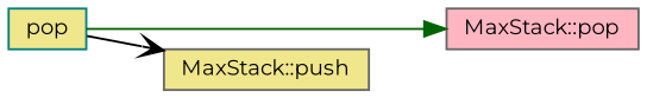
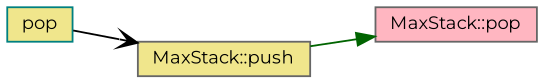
  digraph {
    fontname=Montserrat
    rankdir=LR
    node [color=gray40 fillcolor=khaki fontname=Montserrat fontsize=10 shape=box style=filled]
    edge [fontname=Montserrat fontsize=10 labelfontname=Helvetica labelfontsize=10 style=solid]
    n1 [color=teal fontcolor=black height=0.2 label=pop width=0.4]
    n2 [fillcolor=lightpink height=0.2 label="MaxStack::pop" width=0.4]
    n3 [height=0.2 label="MaxStack::push" width=0.4]
-   n1 -> n2 [arrowhead=normal color=darkgreen]
+   n3 -> n2 [arrowhead=normal color=darkgreen]
    n1 -> n3 [arrowhead=vee color=black]
  }
